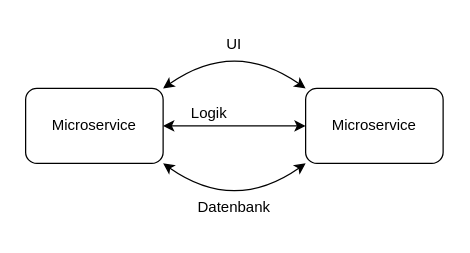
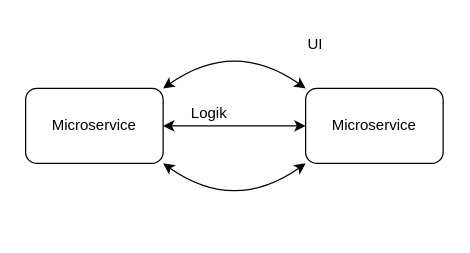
  <mxCell id="0" />
  <mxCell id="1" parent="0" />
  <mxCell id="2" value="" style="edgeStyle=orthogonalEdgeStyle;rounded=0;orthogonalLoop=1;jettySize=auto;html=1;fontSize=12;entryX=0;entryY=0.5;entryDx=0;entryDy=0;startArrow=classic;startFill=1;" edge="1" parent="1" source="3" target="4"><mxGeometry relative="1" as="geometry"><mxPoint x="227" y="100" as="targetPoint" /></mxGeometry></mxCell>
  <mxCell id="3" value="&lt;font style=&quot;font-size: 12px&quot;&gt;Microservice&lt;/font&gt;" style="rounded=1;whiteSpace=wrap;html=1;" vertex="1" parent="1"><mxGeometry x="20" y="70" width="110" height="60" as="geometry" /></mxCell>
  <mxCell id="4" value="&lt;font style=&quot;font-size: 12px&quot;&gt;Microservice&lt;/font&gt;" style="rounded=1;whiteSpace=wrap;html=1;" vertex="1" parent="1"><mxGeometry x="244" y="70" width="110" height="60" as="geometry" /></mxCell>
  <mxCell id="5" value="" style="endArrow=classic;html=1;fontSize=12;curved=1;exitX=1;exitY=1;exitDx=0;exitDy=0;entryX=0;entryY=1;entryDx=0;entryDy=0;startArrow=classic;startFill=1;" edge="1" parent="1" source="3" target="4"><mxGeometry width="50" height="50" relative="1" as="geometry"><mxPoint x="257" y="150" as="sourcePoint" /><mxPoint x="307" y="100" as="targetPoint" /><Array as="points"><mxPoint x="187" y="170" /></Array></mxGeometry></mxCell>
  <mxCell id="6" value="" style="endArrow=classic;html=1;fontSize=12;curved=1;exitX=1;exitY=0;exitDx=0;exitDy=0;entryX=0;entryY=0;entryDx=0;entryDy=0;startArrow=classic;startFill=1;" edge="1" parent="1" source="3" target="4"><mxGeometry width="50" height="50" relative="1" as="geometry"><mxPoint x="257" y="150" as="sourcePoint" /><mxPoint x="307" y="100" as="targetPoint" /><Array as="points"><mxPoint x="187" y="30" /></Array></mxGeometry></mxCell>
- <mxCell id="7" value="UI" style="text;html=1;strokeColor=none;fillColor=none;align=center;verticalAlign=middle;whiteSpace=wrap;rounded=0;fontSize=12;" vertex="1" parent="1"><mxGeometry x="157" y="20" width="60" height="30" as="geometry" /></mxCell>
+ <mxCell id="7" value="UI" style="text;html=1;strokeColor=none;fillColor=none;align=center;verticalAlign=middle;whiteSpace=wrap;rounded=0;fontSize=12;" vertex="1" parent="1"><mxGeometry x="222" y="20" width="60" height="30" as="geometry" /></mxCell>
  <mxCell id="8" value="Logik" style="text;html=1;strokeColor=none;fillColor=none;align=center;verticalAlign=middle;whiteSpace=wrap;rounded=0;fontSize=12;" vertex="1" parent="1"><mxGeometry x="137" y="75" width="60" height="30" as="geometry" /></mxCell>
- <mxCell id="9" value="Datenbank" style="text;html=1;strokeColor=none;fillColor=none;align=center;verticalAlign=middle;whiteSpace=wrap;rounded=0;fontSize=12;" vertex="1" parent="1"><mxGeometry x="157" y="150" width="60" height="30" as="geometry" /></mxCell>
